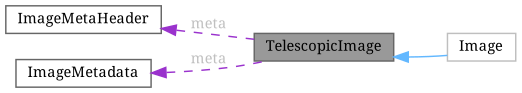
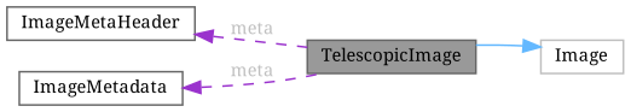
  digraph {
    fontname="Noto Serif"
    rankdir=LR
    node [color=gray40 fillcolor=white fontname="Noto Serif" fontsize=10 shape=box style=filled]
    edge [color=darkorchid3 dir=back fontname="Noto Serif" fontsize=10 labelfontname=Helvetica labelfontsize=10 style=dashed fontcolor=grey]
    n1 [fillcolor=grey60 fontcolor=black height=0.2 label=TelescopicImage width=0.4]
    n2 [color=grey75 height=0.2 label=Image width=0.4]
    n3 [height=0.2 label=ImageMetaHeader width=0.4]
    n4 [height=0.2 label=ImageMetadata width=0.4]
-   n1 -> n2 [color=steelblue1 style=solid fontcolor=""]
+   n2 -> n1 [color=steelblue1 style=solid fontcolor=""]
    n3 -> n1 [label=" meta"]
    n4 -> n1 [label=" meta"]
  }
